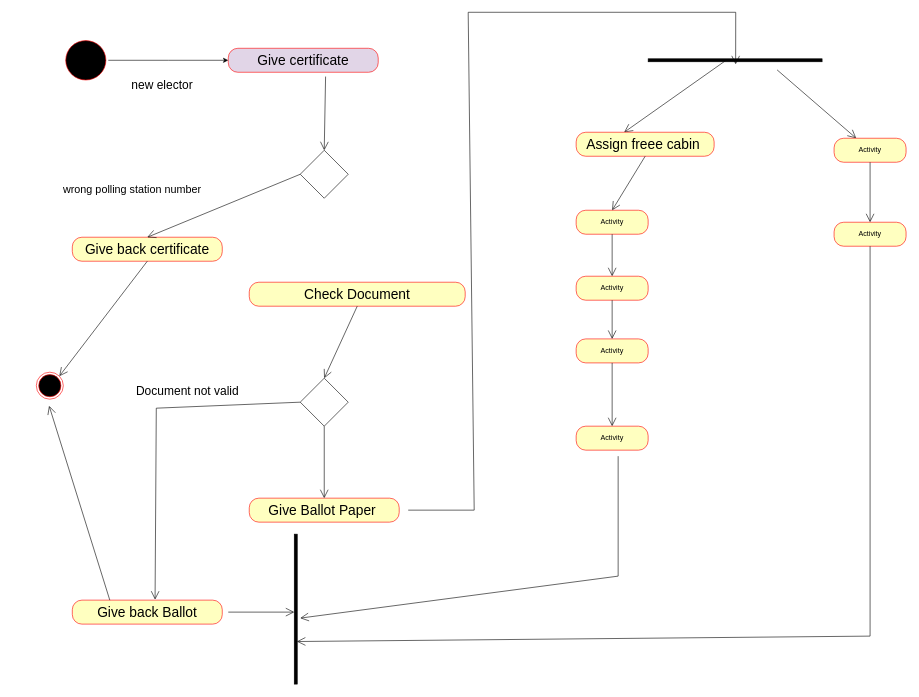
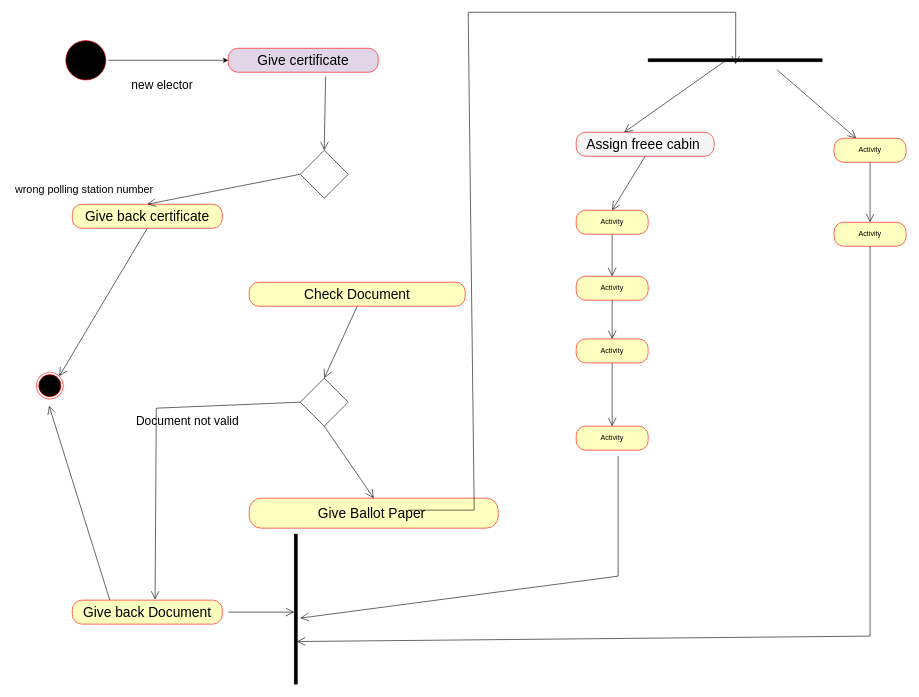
  <mxCell id="0" />
  <mxCell id="1" parent="0" />
  <mxCell id="2" style="edgeStyle=orthogonalEdgeStyle;rounded=0;orthogonalLoop=1;jettySize=auto;html=1;exitX=0.5;exitY=0;exitDx=0;exitDy=0;" edge="1" parent="1" source="3"><mxGeometry relative="1" as="geometry"><mxPoint x="539.462" y="249.308" as="targetPoint" /></mxGeometry></mxCell>
  <mxCell id="3" value="" style="rhombus;whiteSpace=wrap;html=1;" vertex="1" parent="1"><mxGeometry x="500" y="250" width="80" height="80" as="geometry" /></mxCell>
  <mxCell id="4" value="" style="rhombus;whiteSpace=wrap;html=1;" vertex="1" parent="1"><mxGeometry x="500" y="630" width="80" height="80" as="geometry" /></mxCell>
  <mxCell id="5" value="" style="edgeStyle=orthogonalEdgeStyle;rounded=0;orthogonalLoop=1;jettySize=auto;html=1;" edge="1" parent="1" source="6"><mxGeometry relative="1" as="geometry"><mxPoint x="380" y="100" as="targetPoint" /></mxGeometry></mxCell>
  <mxCell id="6" value="" style="ellipse;html=1;shape=startState;fillColor=#000000;strokeColor=#ff0000;" vertex="1" parent="1"><mxGeometry x="105" y="63.13" width="75" height="73.75" as="geometry" /></mxCell>
- <mxCell id="7" value="&lt;font style=&quot;font-size: 23px;&quot;&gt;Give back certificate&lt;/font&gt;" style="rounded=1;whiteSpace=wrap;html=1;arcSize=40;fontColor=#000000;fillColor=#ffffc0;strokeColor=#ff0000;" vertex="1" parent="1"><mxGeometry x="120" y="395" width="250" height="40" as="geometry" /></mxCell>
+ <mxCell id="7" value="&lt;font style=&quot;font-size: 23px;&quot;&gt;Give back certificate&lt;/font&gt;" style="rounded=1;whiteSpace=wrap;html=1;arcSize=40;fontColor=#000000;fillColor=#ffffc0;strokeColor=#ff0000;" vertex="1" parent="1"><mxGeometry x="120" y="340" width="250" height="40" as="geometry" /></mxCell>
  <mxCell id="8" value="&lt;font style=&quot;font-size: 23px;&quot;&gt;Give certificate&lt;/font&gt;" style="rounded=1;whiteSpace=wrap;html=1;arcSize=40;fontColor=#000000;fillColor=#e1d5e7;strokeColor=#ff0000;" vertex="1" parent="1"><mxGeometry x="380" y="80" width="250" height="40" as="geometry" /></mxCell>
  <mxCell id="9" value="&lt;font style=&quot;font-size: 23px;&quot;&gt;Check Document&lt;/font&gt;" style="rounded=1;whiteSpace=wrap;html=1;arcSize=40;fontColor=#000000;fillColor=#ffffc0;strokeColor=#ff0000;" vertex="1" parent="1"><mxGeometry x="415" y="470" width="360" height="40" as="geometry" /></mxCell>
- <mxCell id="10" value="&lt;font style=&quot;font-size: 23px;&quot;&gt;Give back Ballot&lt;/font&gt;" style="rounded=1;whiteSpace=wrap;html=1;arcSize=40;fontColor=#000000;fillColor=#ffffc0;strokeColor=#ff0000;" vertex="1" parent="1"><mxGeometry x="120" y="1000" width="250" height="40" as="geometry" /></mxCell>
- <mxCell id="11" value="&lt;font style=&quot;font-size: 23px;&quot;&gt;Give Ballot Paper&amp;nbsp;&lt;/font&gt;" style="rounded=1;whiteSpace=wrap;html=1;arcSize=40;fontColor=#000000;fillColor=#ffffc0;strokeColor=#ff0000;" vertex="1" parent="1"><mxGeometry x="415" y="830" width="250" height="40" as="geometry" /></mxCell>
+ <mxCell id="10" value="&lt;font style=&quot;font-size: 23px;&quot;&gt;Give back Document&lt;/font&gt;" style="rounded=1;whiteSpace=wrap;html=1;arcSize=40;fontColor=#000000;fillColor=#ffffc0;strokeColor=#ff0000;" vertex="1" parent="1"><mxGeometry x="120" y="1000" width="250" height="40" as="geometry" /></mxCell>
+ <mxCell id="11" value="&lt;font style=&quot;font-size: 23px;&quot;&gt;Give Ballot Paper&amp;nbsp;&lt;/font&gt;" style="rounded=1;whiteSpace=wrap;html=1;arcSize=40;fontColor=#000000;fillColor=#ffffc0;strokeColor=#ff0000;" vertex="1" parent="1"><mxGeometry x="415" y="830" width="415" height="50" as="geometry" /></mxCell>
  <mxCell id="12" value="" style="endArrow=open;endFill=1;endSize=12;html=1;rounded=0;exitX=0.649;exitY=1.179;exitDx=0;exitDy=0;exitPerimeter=0;entryX=0.5;entryY=0;entryDx=0;entryDy=0;" edge="1" parent="1" source="8" target="3"><mxGeometry width="160" relative="1" as="geometry"><mxPoint x="360" y="300" as="sourcePoint" /><mxPoint x="520" y="300" as="targetPoint" /></mxGeometry></mxCell>
  <mxCell id="13" value="" style="endArrow=open;endFill=1;endSize=12;html=1;rounded=0;entryX=0.5;entryY=0;entryDx=0;entryDy=0;exitX=0;exitY=0.5;exitDx=0;exitDy=0;" edge="1" parent="1" source="3" target="7"><mxGeometry width="160" relative="1" as="geometry"><mxPoint x="360" y="290" as="sourcePoint" /><mxPoint x="520" y="290" as="targetPoint" /></mxGeometry></mxCell>
  <mxCell id="14" value="" style="endArrow=open;endFill=1;endSize=12;html=1;rounded=0;exitX=0.5;exitY=1;exitDx=0;exitDy=0;entryX=0.5;entryY=0;entryDx=0;entryDy=0;" edge="1" parent="1" source="9" target="4"><mxGeometry width="160" relative="1" as="geometry"><mxPoint x="360" y="740" as="sourcePoint" /><mxPoint x="520" y="740" as="targetPoint" /></mxGeometry></mxCell>
  <mxCell id="15" value="" style="endArrow=open;endFill=1;endSize=12;html=1;rounded=0;exitX=0.5;exitY=1;exitDx=0;exitDy=0;entryX=0.5;entryY=0;entryDx=0;entryDy=0;" edge="1" parent="1" source="4" target="11"><mxGeometry width="160" relative="1" as="geometry"><mxPoint x="520" y="760" as="sourcePoint" /><mxPoint x="520" y="780" as="targetPoint" /></mxGeometry></mxCell>
  <mxCell id="16" value="" style="endArrow=open;endFill=1;endSize=12;html=1;rounded=0;exitX=0;exitY=0.5;exitDx=0;exitDy=0;entryX=0.552;entryY=-0.021;entryDx=0;entryDy=0;entryPerimeter=0;" edge="1" parent="1" source="4" target="10"><mxGeometry width="160" relative="1" as="geometry"><mxPoint x="360" y="740" as="sourcePoint" /><mxPoint x="520" y="740" as="targetPoint" /><Array as="points"><mxPoint x="260" y="680" /></Array></mxGeometry></mxCell>
  <mxCell id="17" value="" style="ellipse;html=1;shape=endState;fillColor=#000000;strokeColor=#ff0000;" vertex="1" parent="1"><mxGeometry x="60" y="620" width="45" height="45" as="geometry" /></mxCell>
  <mxCell id="18" value="" style="endArrow=open;endFill=1;endSize=12;html=1;rounded=0;exitX=0.5;exitY=1;exitDx=0;exitDy=0;entryX=1;entryY=0;entryDx=0;entryDy=0;" edge="1" parent="1" source="7" target="17"><mxGeometry width="160" relative="1" as="geometry"><mxPoint x="130" y="560" as="sourcePoint" /><mxPoint x="290" y="560" as="targetPoint" /></mxGeometry></mxCell>
  <mxCell id="19" value="" style="endArrow=open;endFill=1;endSize=12;html=1;rounded=0;exitX=0.25;exitY=0;exitDx=0;exitDy=0;entryX=0.474;entryY=1.246;entryDx=0;entryDy=0;entryPerimeter=0;" edge="1" parent="1" source="10" target="17"><mxGeometry width="160" relative="1" as="geometry"><mxPoint x="90" y="870" as="sourcePoint" /><mxPoint x="250" y="870" as="targetPoint" /></mxGeometry></mxCell>
- <mxCell id="20" value="&lt;font style=&quot;font-size: 20px;&quot;&gt;Document not valid&amp;nbsp;&lt;/font&gt;" style="text;html=1;strokeColor=none;fillColor=none;align=center;verticalAlign=middle;whiteSpace=wrap;rounded=0;" vertex="1" parent="1"><mxGeometry x="210" y="635" width="210" height="30" as="geometry" /></mxCell>
+ <mxCell id="20" value="&lt;font style=&quot;font-size: 20px;&quot;&gt;Document not valid&amp;nbsp;&lt;/font&gt;" style="text;html=1;strokeColor=none;fillColor=none;align=center;verticalAlign=middle;whiteSpace=wrap;rounded=0;" vertex="1" parent="1"><mxGeometry x="210" y="685" width="210" height="30" as="geometry" /></mxCell>
  <mxCell id="21" value="&lt;font style=&quot;font-size: 20px;&quot;&gt;new elector&lt;/font&gt;" style="text;html=1;strokeColor=none;fillColor=none;align=center;verticalAlign=middle;whiteSpace=wrap;rounded=0;" vertex="1" parent="1"><mxGeometry x="200" y="125" width="140" height="30" as="geometry" /></mxCell>
- <mxCell id="22" value="&lt;font style=&quot;font-size: 18px;&quot;&gt;wrong polling station number&lt;/font&gt;" style="text;html=1;strokeColor=none;fillColor=none;align=center;verticalAlign=middle;whiteSpace=wrap;rounded=0;" vertex="1" parent="1"><mxGeometry x="100" y="300" width="240" height="30" as="geometry" /></mxCell>
+ <mxCell id="22" value="&lt;font style=&quot;font-size: 18px;&quot;&gt;wrong polling station number&lt;/font&gt;" style="text;html=1;strokeColor=none;fillColor=none;align=center;verticalAlign=middle;whiteSpace=wrap;rounded=0;" vertex="1" parent="1"><mxGeometry x="20" y="300" width="240" height="30" as="geometry" /></mxCell>
  <mxCell id="23" value="" style="html=1;points=[];perimeter=orthogonalPerimeter;fillColor=strokeColor;direction=south;" vertex="1" parent="1"><mxGeometry x="1080" y="97.51" width="290" height="5" as="geometry" /></mxCell>
  <mxCell id="24" value="" style="html=1;points=[];perimeter=orthogonalPerimeter;fillColor=strokeColor;" vertex="1" parent="1"><mxGeometry x="490" y="890" width="5" height="250" as="geometry" /></mxCell>
  <mxCell id="25" value="" style="endArrow=open;endFill=1;endSize=12;html=1;rounded=0;" edge="1" parent="1"><mxGeometry width="160" relative="1" as="geometry"><mxPoint x="380" y="1020" as="sourcePoint" /><mxPoint x="490" y="1020" as="targetPoint" /></mxGeometry></mxCell>
  <mxCell id="26" value="" style="endArrow=open;endFill=1;endSize=12;html=1;rounded=0;entryX=1.84;entryY=0.497;entryDx=0;entryDy=0;entryPerimeter=0;" edge="1" parent="1" target="23"><mxGeometry width="160" relative="1" as="geometry"><mxPoint x="680" y="850" as="sourcePoint" /><mxPoint x="1060" y="10" as="targetPoint" /><Array as="points"><mxPoint x="790" y="850" /><mxPoint x="780" y="20" /><mxPoint x="1226" y="20" /></Array></mxGeometry></mxCell>
  <mxCell id="27" value="" style="endArrow=open;endFill=1;endSize=12;html=1;rounded=0;" edge="1" parent="1"><mxGeometry width="160" relative="1" as="geometry"><mxPoint x="1210" y="100" as="sourcePoint" /><mxPoint x="1040" y="220" as="targetPoint" /></mxGeometry></mxCell>
  <mxCell id="28" value="" style="endArrow=open;endFill=1;endSize=12;html=1;rounded=0;" edge="1" parent="1" source="31"><mxGeometry width="160" relative="1" as="geometry"><mxPoint x="1295" y="116" as="sourcePoint" /><mxPoint x="1450" y="230" as="targetPoint" /></mxGeometry></mxCell>
- <mxCell id="29" value="&lt;font style=&quot;font-size: 23px;&quot;&gt;Assign freee cabin&amp;nbsp;&lt;/font&gt;" style="rounded=1;whiteSpace=wrap;html=1;arcSize=40;fontColor=#000000;fillColor=#ffffc0;strokeColor=#ff0000;" vertex="1" parent="1"><mxGeometry x="960" y="220" width="230" height="40" as="geometry" /></mxCell>
+ <mxCell id="29" value="&lt;font style=&quot;font-size: 23px;&quot;&gt;Assign freee cabin&amp;nbsp;&lt;/font&gt;" style="rounded=1;whiteSpace=wrap;html=1;arcSize=40;fontColor=#000000;fillColor=#f5f5f5;strokeColor=#ff0000;" vertex="1" parent="1"><mxGeometry x="960" y="220" width="230" height="40" as="geometry" /></mxCell>
  <mxCell id="30" value="" style="endArrow=open;endFill=1;endSize=12;html=1;rounded=0;" edge="1" parent="1" target="31"><mxGeometry width="160" relative="1" as="geometry"><mxPoint x="1295" y="116" as="sourcePoint" /><mxPoint x="1450" y="230" as="targetPoint" /></mxGeometry></mxCell>
  <mxCell id="31" value="Activity" style="rounded=1;whiteSpace=wrap;html=1;arcSize=40;fontColor=#000000;fillColor=#ffffc0;strokeColor=#ff0000;" vertex="1" parent="1"><mxGeometry x="1390" y="230" width="120" height="40" as="geometry" /></mxCell>
  <mxCell id="32" value="Activity" style="rounded=1;whiteSpace=wrap;html=1;arcSize=40;fontColor=#000000;fillColor=#ffffc0;strokeColor=#ff0000;" vertex="1" parent="1"><mxGeometry x="960" y="350" width="120" height="40" as="geometry" /></mxCell>
  <mxCell id="33" value="Activity" style="rounded=1;whiteSpace=wrap;html=1;arcSize=40;fontColor=#000000;fillColor=#ffffc0;strokeColor=#ff0000;" vertex="1" parent="1"><mxGeometry x="1390" y="370" width="120" height="40" as="geometry" /></mxCell>
  <mxCell id="34" value="Activity" style="rounded=1;whiteSpace=wrap;html=1;arcSize=40;fontColor=#000000;fillColor=#ffffc0;strokeColor=#ff0000;" vertex="1" parent="1"><mxGeometry x="960" y="460" width="120" height="40" as="geometry" /></mxCell>
  <mxCell id="35" value="Activity" style="rounded=1;whiteSpace=wrap;html=1;arcSize=40;fontColor=#000000;fillColor=#ffffc0;strokeColor=#ff0000;" vertex="1" parent="1"><mxGeometry x="960" y="710" width="120" height="40" as="geometry" /></mxCell>
  <mxCell id="36" value="Activity" style="rounded=1;whiteSpace=wrap;html=1;arcSize=40;fontColor=#000000;fillColor=#ffffc0;strokeColor=#ff0000;" vertex="1" parent="1"><mxGeometry x="960" y="564.5" width="120" height="40" as="geometry" /></mxCell>
  <mxCell id="37" value="" style="endArrow=open;endFill=1;endSize=12;html=1;rounded=0;exitX=0.5;exitY=1;exitDx=0;exitDy=0;entryX=0.5;entryY=0;entryDx=0;entryDy=0;" edge="1" parent="1" source="29" target="32"><mxGeometry width="160" relative="1" as="geometry"><mxPoint x="1160" y="250" as="sourcePoint" /><mxPoint x="1200" y="460" as="targetPoint" /></mxGeometry></mxCell>
  <mxCell id="38" value="" style="endArrow=open;endFill=1;endSize=12;html=1;rounded=0;exitX=0.5;exitY=1;exitDx=0;exitDy=0;entryX=0.5;entryY=0;entryDx=0;entryDy=0;" edge="1" parent="1" source="32" target="34"><mxGeometry width="160" relative="1" as="geometry"><mxPoint x="1040" y="460" as="sourcePoint" /><mxPoint x="1200" y="460" as="targetPoint" /></mxGeometry></mxCell>
  <mxCell id="39" value="" style="endArrow=open;endFill=1;endSize=12;html=1;rounded=0;entryX=0.5;entryY=0;entryDx=0;entryDy=0;" edge="1" parent="1" target="36"><mxGeometry width="160" relative="1" as="geometry"><mxPoint x="1020" y="500" as="sourcePoint" /><mxPoint x="1200" y="460" as="targetPoint" /></mxGeometry></mxCell>
  <mxCell id="40" value="" style="endArrow=open;endFill=1;endSize=12;html=1;rounded=0;exitX=0.5;exitY=1;exitDx=0;exitDy=0;entryX=0.5;entryY=0;entryDx=0;entryDy=0;" edge="1" parent="1" source="36" target="35"><mxGeometry width="160" relative="1" as="geometry"><mxPoint x="970" y="470" as="sourcePoint" /><mxPoint x="1130" y="470" as="targetPoint" /></mxGeometry></mxCell>
  <mxCell id="41" value="" style="endArrow=open;endFill=1;endSize=12;html=1;rounded=0;exitX=0.5;exitY=1;exitDx=0;exitDy=0;entryX=0.5;entryY=0;entryDx=0;entryDy=0;" edge="1" parent="1" source="31" target="33"><mxGeometry width="160" relative="1" as="geometry"><mxPoint x="1220" y="470" as="sourcePoint" /><mxPoint x="1380" y="470" as="targetPoint" /></mxGeometry></mxCell>
  <mxCell id="42" value="" style="endArrow=open;endFill=1;endSize=12;html=1;rounded=0;exitX=0.5;exitY=1;exitDx=0;exitDy=0;entryX=0.903;entryY=0.716;entryDx=0;entryDy=0;entryPerimeter=0;" edge="1" parent="1" source="33" target="24"><mxGeometry width="160" relative="1" as="geometry"><mxPoint x="1220" y="470" as="sourcePoint" /><mxPoint x="510" y="1000" as="targetPoint" /><Array as="points"><mxPoint x="1450" y="1060" /></Array></mxGeometry></mxCell>
  <mxCell id="43" value="" style="endArrow=open;endFill=1;endSize=12;html=1;rounded=0;" edge="1" parent="1"><mxGeometry width="160" relative="1" as="geometry"><mxPoint x="1030" y="760" as="sourcePoint" /><mxPoint x="500" y="1030" as="targetPoint" /><Array as="points"><mxPoint x="1030" y="960" /></Array></mxGeometry></mxCell>
